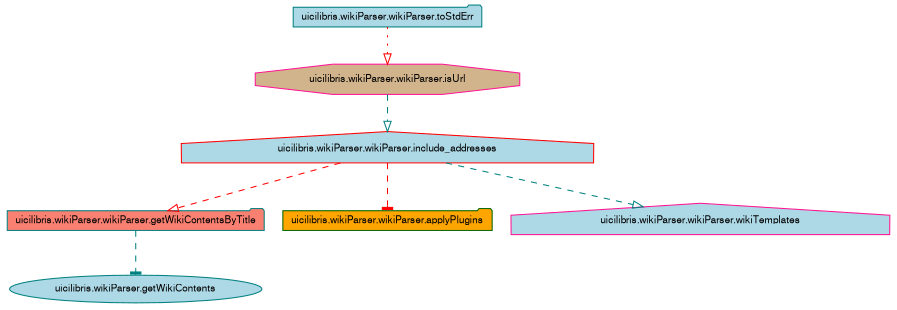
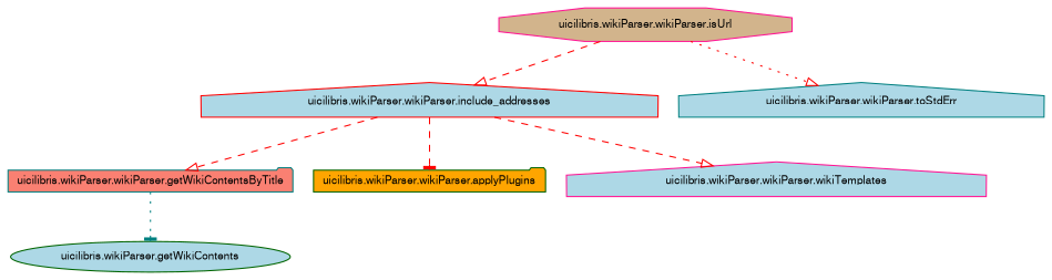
  digraph {
    rankdir=TB
    node [color=deeppink fillcolor=lightblue fontname=FreeSans fontsize=10 shape=house style=filled]
    edge [arrowhead=onormal color=red fontname=FreeSans fontsize=10 labelfontname=FreeSans labelfontsize=10 style=dashed]
    n1 [fillcolor=tan fontcolor=black height=0.2 label="uicilibris.wikiParser.wikiParser.isUrl" shape=octagon width=0.4]
    n2 [color=red height=0.2 label="uicilibris.wikiParser.wikiParser.include_addresses" width=0.4]
-   n3 [color=teal height=0.2 label="uicilibris.wikiParser.wikiParser.toStdErr" shape=folder width=0.4]
+   n3 [color=teal height=0.2 label="uicilibris.wikiParser.wikiParser.toStdErr" width=0.4]
    n4 [color=teal fillcolor=salmon height=0.2 label="uicilibris.wikiParser.wikiParser.getWikiContentsByTitle" shape=folder width=0.4]
-   n5 [color=teal height=0.2 label="uicilibris.wikiParser.getWikiContents" shape=ellipse width=0.4]
+   n5 [color=darkgreen height=0.2 label="uicilibris.wikiParser.getWikiContents" shape=ellipse width=0.4]
    n6 [color=darkgreen fillcolor=orange height=0.2 label="uicilibris.wikiParser.wikiParser.applyPlugins" shape=folder width=0.4]
    n7 [height=0.2 label="uicilibris.wikiParser.wikiParser.wikiTemplates" width=0.4]
-   n1 -> n2 [color=teal]
-   n3 -> n1 [style=dotted]
+   n1 -> n2
+   n1 -> n3 [style=dotted]
    n2 -> n4
    n2 -> n6 [arrowhead=tee]
-   n2 -> n7 [color=teal]
-   n4 -> n5 [arrowhead=tee color=teal]
+   n2 -> n7
+   n4 -> n5 [arrowhead=tee color=teal style=dotted]
  }
